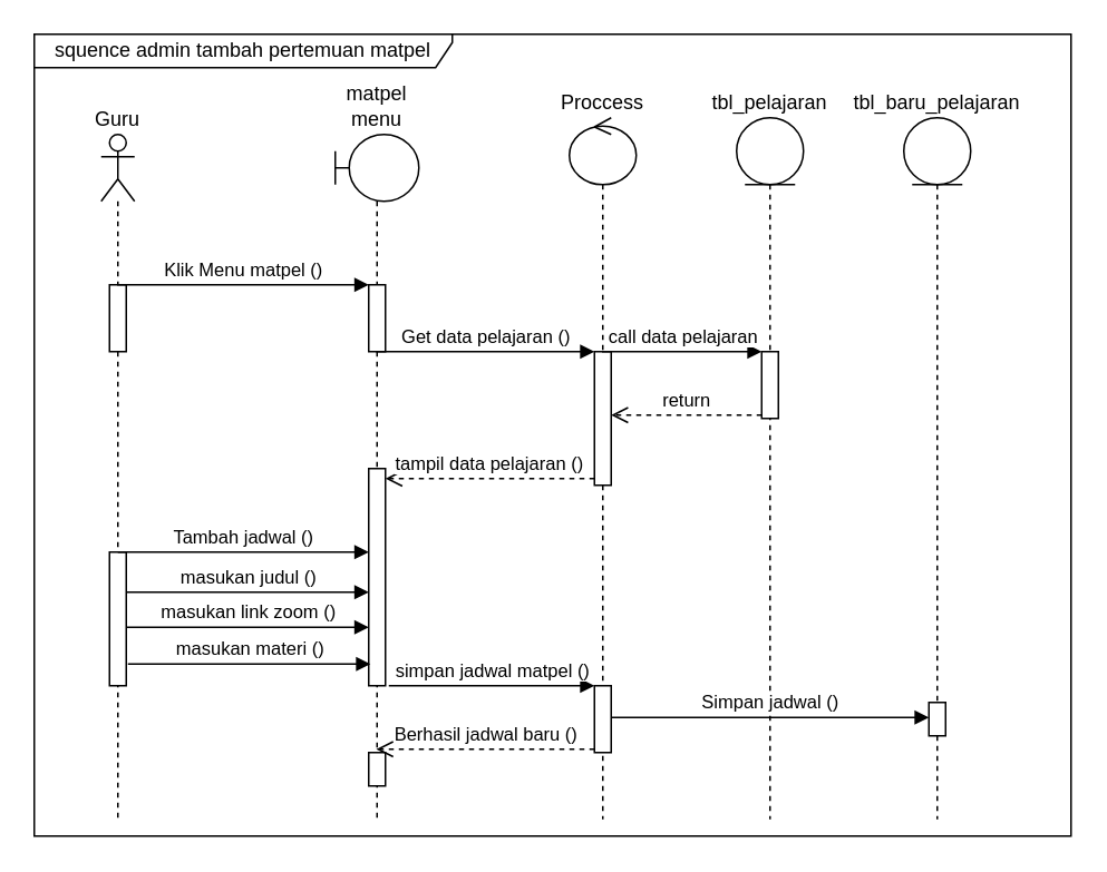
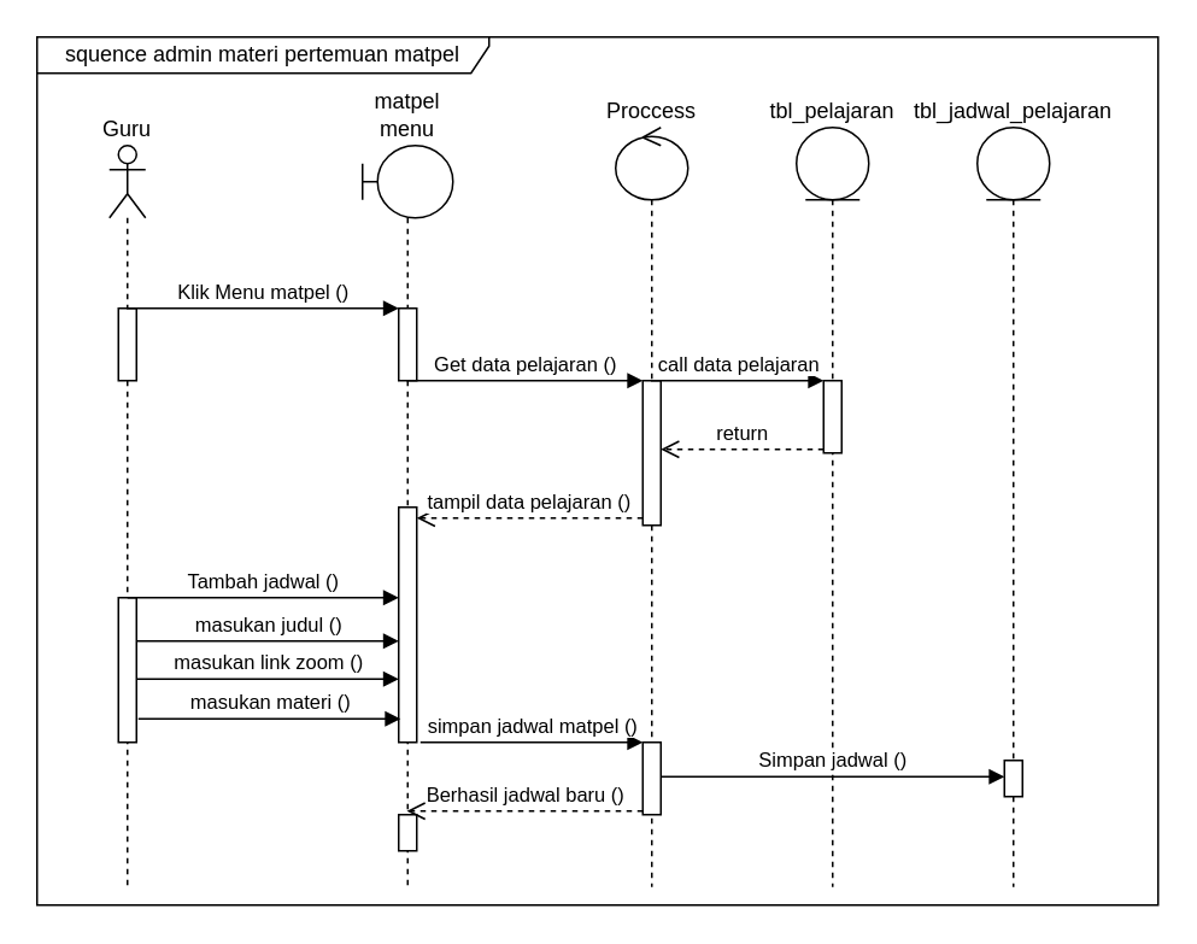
  <mxCell id="0" />
  <mxCell id="1" parent="0" />
  <mxCell id="2" value="matpel menu" style="shape=umlLifeline;participant=umlBoundary;perimeter=lifelinePerimeter;whiteSpace=wrap;html=1;container=1;collapsible=0;recursiveResize=0;verticalAlign=bottom;spacingTop=36;outlineConnect=0;labelPosition=center;verticalLabelPosition=top;align=center;fontSize=12;" parent="1" vertex="1"><mxGeometry x="200" y="80" width="50" height="410" as="geometry" /></mxCell>
  <mxCell id="3" value="" style="html=1;points=[];perimeter=orthogonalPerimeter;" parent="2" vertex="1"><mxGeometry x="20" y="90" width="10" height="40" as="geometry" /></mxCell>
  <mxCell id="4" value="" style="html=1;points=[];perimeter=orthogonalPerimeter;" parent="2" vertex="1"><mxGeometry x="20" y="200" width="10" height="130" as="geometry" /></mxCell>
  <mxCell id="5" value="" style="html=1;points=[];perimeter=orthogonalPerimeter;" parent="2" vertex="1"><mxGeometry x="20" y="370" width="10" height="20" as="geometry" /></mxCell>
  <mxCell id="6" value="Proccess" style="shape=umlLifeline;participant=umlControl;perimeter=lifelinePerimeter;whiteSpace=wrap;html=1;container=1;collapsible=0;recursiveResize=0;verticalAlign=bottom;spacingTop=36;outlineConnect=0;fontSize=12;labelPosition=center;verticalLabelPosition=top;align=center;" parent="1" vertex="1"><mxGeometry x="340" y="70" width="40" height="420" as="geometry" /></mxCell>
  <mxCell id="7" value="" style="html=1;points=[];perimeter=orthogonalPerimeter;" parent="6" vertex="1"><mxGeometry x="15" y="140" width="10" height="80" as="geometry" /></mxCell>
  <mxCell id="8" value="" style="html=1;points=[];perimeter=orthogonalPerimeter;" parent="6" vertex="1"><mxGeometry x="15" y="340" width="10" height="40" as="geometry" /></mxCell>
  <mxCell id="9" value="tbl_pelajaran" style="shape=umlLifeline;participant=umlEntity;perimeter=lifelinePerimeter;whiteSpace=wrap;html=1;container=1;collapsible=0;recursiveResize=0;verticalAlign=bottom;spacingTop=36;outlineConnect=0;fontSize=12;labelPosition=center;verticalLabelPosition=top;align=center;" parent="1" vertex="1"><mxGeometry x="440" y="70" width="40" height="420" as="geometry" /></mxCell>
  <mxCell id="10" value="" style="html=1;points=[];perimeter=orthogonalPerimeter;" parent="9" vertex="1"><mxGeometry x="15" y="140" width="10" height="40" as="geometry" /></mxCell>
  <mxCell id="11" value="Guru" style="shape=umlLifeline;participant=umlActor;perimeter=lifelinePerimeter;whiteSpace=wrap;html=1;container=1;collapsible=0;recursiveResize=0;verticalAlign=bottom;spacingTop=36;outlineConnect=0;fontSize=12;labelPosition=center;verticalLabelPosition=top;align=center;" parent="1" vertex="1"><mxGeometry x="60" y="80" width="20" height="410" as="geometry" /></mxCell>
  <mxCell id="12" value="" style="html=1;points=[];perimeter=orthogonalPerimeter;" parent="11" vertex="1"><mxGeometry x="5" y="90" width="10" height="40" as="geometry" /></mxCell>
  <mxCell id="13" value="" style="html=1;points=[];perimeter=orthogonalPerimeter;" parent="11" vertex="1"><mxGeometry x="5" y="250" width="10" height="80" as="geometry" /></mxCell>
- <mxCell id="14" value="squence admin tambah pertemuan matpel" style="shape=umlFrame;whiteSpace=wrap;html=1;width=250;height=20;" parent="1" vertex="1"><mxGeometry x="20" y="20" width="620" height="480" as="geometry" /></mxCell>
+ <mxCell id="14" value="squence admin materi pertemuan matpel" style="shape=umlFrame;whiteSpace=wrap;html=1;width=250;height=20;" parent="1" vertex="1"><mxGeometry x="20" y="20" width="620" height="480" as="geometry" /></mxCell>
  <mxCell id="15" value="Klik Menu matpel ()" style="html=1;verticalAlign=bottom;endArrow=block;entryX=0;entryY=0;rounded=0;" parent="1" source="11" target="3" edge="1"><mxGeometry relative="1" as="geometry"><mxPoint x="120" y="170" as="sourcePoint" /></mxGeometry></mxCell>
  <mxCell id="16" value="Get data pelajaran ()" style="html=1;verticalAlign=bottom;endArrow=block;entryX=0;entryY=0;rounded=0;" parent="1" source="2" target="7" edge="1"><mxGeometry relative="1" as="geometry"><mxPoint x="255" y="210" as="sourcePoint" /></mxGeometry></mxCell>
  <mxCell id="17" value="return" style="html=1;verticalAlign=bottom;endArrow=open;dashed=1;endSize=8;exitX=0;exitY=0.95;rounded=0;" parent="1" source="10" target="7" edge="1"><mxGeometry relative="1" as="geometry"><mxPoint x="330" y="250" as="targetPoint" /></mxGeometry></mxCell>
  <mxCell id="18" value="call data pelajaran" style="html=1;verticalAlign=bottom;endArrow=block;entryX=0;entryY=0;rounded=0;" parent="1" source="6" target="10" edge="1"><mxGeometry relative="1" as="geometry"><mxPoint x="385" y="210" as="sourcePoint" /></mxGeometry></mxCell>
  <mxCell id="19" value="tampil data pelajaran ()" style="html=1;verticalAlign=bottom;endArrow=open;dashed=1;endSize=8;exitX=0;exitY=0.95;rounded=0;" parent="1" source="7" edge="1"><mxGeometry relative="1" as="geometry"><mxPoint x="230" y="286" as="targetPoint" /></mxGeometry></mxCell>
  <mxCell id="20" value="Tambah jadwal ()" style="html=1;verticalAlign=bottom;endArrow=block;rounded=0;" parent="1" target="4" edge="1"><mxGeometry width="80" relative="1" as="geometry"><mxPoint x="70" y="330" as="sourcePoint" /><mxPoint x="160" y="330" as="targetPoint" /></mxGeometry></mxCell>
  <mxCell id="21" value="masukan judul ()" style="html=1;verticalAlign=bottom;endArrow=block;rounded=0;" parent="1" edge="1"><mxGeometry width="80" relative="1" as="geometry"><mxPoint x="75" y="354" as="sourcePoint" /><mxPoint x="220" y="354" as="targetPoint" /></mxGeometry></mxCell>
  <mxCell id="22" value="masukan link zoom ()" style="html=1;verticalAlign=bottom;endArrow=block;rounded=0;" parent="1" edge="1"><mxGeometry width="80" relative="1" as="geometry"><mxPoint x="75" y="375" as="sourcePoint" /><mxPoint x="220" y="375" as="targetPoint" /></mxGeometry></mxCell>
  <mxCell id="23" value="masukan materi ()" style="html=1;verticalAlign=bottom;endArrow=block;rounded=0;" parent="1" edge="1"><mxGeometry width="80" relative="1" as="geometry"><mxPoint x="76" y="397" as="sourcePoint" /><mxPoint x="221" y="397" as="targetPoint" /></mxGeometry></mxCell>
- <mxCell id="24" value="tbl_baru_pelajaran" style="shape=umlLifeline;participant=umlEntity;perimeter=lifelinePerimeter;whiteSpace=wrap;html=1;container=1;collapsible=0;recursiveResize=0;verticalAlign=bottom;spacingTop=36;outlineConnect=0;fontSize=12;labelPosition=center;verticalLabelPosition=top;align=center;" parent="1" vertex="1"><mxGeometry x="540" y="70" width="40" height="420" as="geometry" /></mxCell>
+ <mxCell id="24" value="tbl_jadwal_pelajaran" style="shape=umlLifeline;participant=umlEntity;perimeter=lifelinePerimeter;whiteSpace=wrap;html=1;container=1;collapsible=0;recursiveResize=0;verticalAlign=bottom;spacingTop=36;outlineConnect=0;fontSize=12;labelPosition=center;verticalLabelPosition=top;align=center;" parent="1" vertex="1"><mxGeometry x="540" y="70" width="40" height="420" as="geometry" /></mxCell>
  <mxCell id="25" value="" style="html=1;points=[];perimeter=orthogonalPerimeter;" parent="24" vertex="1"><mxGeometry x="15" y="350" width="10" height="20" as="geometry" /></mxCell>
  <mxCell id="26" value="simpan jadwal matpel ()" style="html=1;verticalAlign=bottom;endArrow=block;entryX=0;entryY=0;rounded=0;exitX=1.2;exitY=1;exitDx=0;exitDy=0;exitPerimeter=0;" parent="1" source="4" target="8" edge="1"><mxGeometry relative="1" as="geometry"><mxPoint x="255" y="410" as="sourcePoint" /></mxGeometry></mxCell>
  <mxCell id="27" value="Berhasil jadwal baru ()" style="html=1;verticalAlign=bottom;endArrow=open;dashed=1;endSize=8;exitX=0;exitY=0.95;rounded=0;" parent="1" source="8" target="2" edge="1"><mxGeometry relative="1" as="geometry"><mxPoint x="270" y="450" as="targetPoint" /></mxGeometry></mxCell>
  <mxCell id="28" value="Simpan jadwal ()" style="html=1;verticalAlign=bottom;endArrow=block;rounded=0;entryX=0;entryY=0.45;entryDx=0;entryDy=0;entryPerimeter=0;" parent="1" source="8" target="25" edge="1"><mxGeometry width="80" relative="1" as="geometry"><mxPoint x="370" y="430" as="sourcePoint" /><mxPoint x="550" y="430" as="targetPoint" /></mxGeometry></mxCell>
